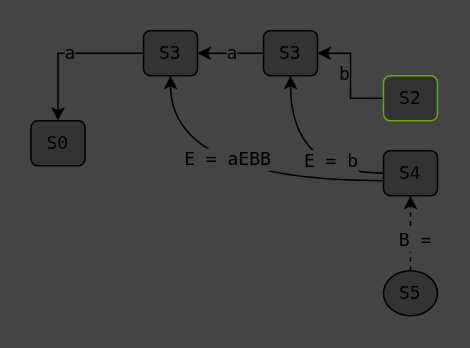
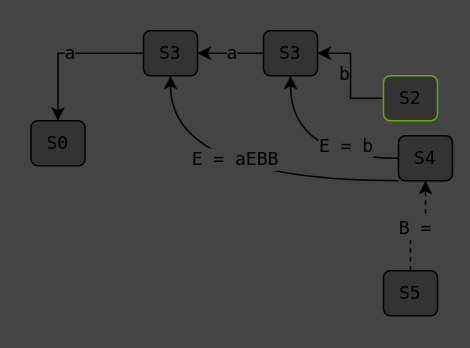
  <mxCell id="0" />
  <mxCell id="1" parent="0" />
  <mxCell id="2" value="&lt;div style=&quot;&quot;&gt;S0&lt;/div&gt;" style="rounded=1;whiteSpace=wrap;html=1;fontFamily=monospace;align=center;spacing=7;verticalAlign=middle;spacingTop=0;fillColor=#333333;" parent="1" vertex="1"><mxGeometry x="20" y="80" width="36" height="30" as="geometry" /></mxCell>
  <mxCell id="3" style="edgeStyle=orthogonalEdgeStyle;rounded=0;orthogonalLoop=1;jettySize=auto;html=1;fontFamily=monospace;fontSize=12;fontColor=default;labelBackgroundColor=#444444;resizable=0;" parent="1" source="5" target="2" edge="1"><mxGeometry relative="1" as="geometry" /></mxCell>
  <mxCell id="4" value="a" style="edgeLabel;html=1;align=center;verticalAlign=middle;resizable=0;points=[];rounded=0;strokeColor=default;spacing=10;fontFamily=monospace;fontSize=12;fontColor=default;labelBackgroundColor=#444444;fillColor=default;gradientColor=none;" parent="3" vertex="1" connectable="0"><mxGeometry x="-0.014" y="2" relative="1" as="geometry"><mxPoint y="-3" as="offset" /></mxGeometry></mxCell>
  <mxCell id="5" value="&lt;div style=&quot;&quot;&gt;S3&lt;/div&gt;" style="rounded=1;whiteSpace=wrap;html=1;fontFamily=monospace;align=center;spacing=7;verticalAlign=middle;spacingTop=0;fillColor=#333333;strokeColor=default;" parent="1" vertex="1"><mxGeometry x="95" y="20" width="36" height="30" as="geometry" /></mxCell>
  <mxCell id="6" style="edgeStyle=orthogonalEdgeStyle;rounded=0;orthogonalLoop=1;jettySize=auto;html=1;fontFamily=monospace;fontSize=12;fontColor=default;labelBackgroundColor=#444444;resizable=0;" parent="1" source="8" target="5" edge="1"><mxGeometry relative="1" as="geometry"><mxPoint x="85" y="30" as="targetPoint" /></mxGeometry></mxCell>
  <mxCell id="7" value="a" style="edgeLabel;html=1;align=center;verticalAlign=middle;resizable=0;points=[];rounded=0;strokeColor=default;spacing=10;fontFamily=monospace;fontSize=12;fontColor=default;labelBackgroundColor=#444444;fillColor=default;gradientColor=none;" parent="6" vertex="1" connectable="0"><mxGeometry x="-0.014" y="2" relative="1" as="geometry"><mxPoint y="-3" as="offset" /></mxGeometry></mxCell>
  <mxCell id="8" value="&lt;div style=&quot;&quot;&gt;S3&lt;/div&gt;" style="rounded=1;whiteSpace=wrap;html=1;fontFamily=monospace;align=center;spacing=7;verticalAlign=middle;spacingTop=0;fillColor=#333333;strokeColor=default;" parent="1" vertex="1"><mxGeometry x="175" y="20" width="36" height="30" as="geometry" /></mxCell>
  <mxCell id="9" style="edgeStyle=orthogonalEdgeStyle;rounded=0;orthogonalLoop=1;jettySize=auto;html=1;entryX=1;entryY=0.5;entryDx=0;entryDy=0;fontFamily=monospace;fontSize=12;fontColor=default;labelBackgroundColor=#444444;resizable=0;" parent="1" source="11" target="8" edge="1"><mxGeometry relative="1" as="geometry" /></mxCell>
  <mxCell id="10" value="b" style="edgeLabel;html=1;align=center;verticalAlign=middle;resizable=0;points=[];rounded=0;strokeColor=default;spacing=10;fontFamily=monospace;fontSize=12;fontColor=default;labelBackgroundColor=#444444;fillColor=default;gradientColor=none;" parent="9" vertex="1" connectable="0"><mxGeometry x="-0.091" y="5" relative="1" as="geometry"><mxPoint y="-5" as="offset" /></mxGeometry></mxCell>
  <mxCell id="11" value="&lt;div style=&quot;&quot;&gt;S2&lt;/div&gt;" style="rounded=1;whiteSpace=wrap;html=1;fontFamily=monospace;align=center;spacing=7;verticalAlign=middle;spacingTop=0;fillColor=#333333;strokeColor=#60A917;" parent="1" vertex="1"><mxGeometry x="255" y="50" width="36" height="30" as="geometry" /></mxCell>
  <mxCell id="12" style="edgeStyle=orthogonalEdgeStyle;rounded=0;orthogonalLoop=1;jettySize=auto;html=1;fontFamily=monospace;fontSize=12;fontColor=default;labelBackgroundColor=#444444;resizable=0;curved=1;" parent="1" source="16" target="8" edge="1"><mxGeometry relative="1" as="geometry" /></mxCell>
  <mxCell id="13" value="E = b" style="edgeLabel;html=1;align=center;verticalAlign=middle;resizable=0;points=[];rounded=0;strokeColor=default;spacing=10;fontFamily=monospace;fontSize=12;fontColor=default;labelBackgroundColor=#444444;fillColor=default;gradientColor=none;" parent="12" vertex="1" connectable="0"><mxGeometry x="-0.433" y="-9" relative="1" as="geometry"><mxPoint as="offset" /></mxGeometry></mxCell>
  <mxCell id="14" style="edgeStyle=orthogonalEdgeStyle;rounded=0;orthogonalLoop=1;jettySize=auto;html=1;fontFamily=monospace;fontSize=12;fontColor=default;labelBackgroundColor=#444444;resizable=0;curved=1;" edge="1" parent="1" source="16" target="5"><mxGeometry relative="1" as="geometry"><Array as="points"><mxPoint x="113" y="120" /></Array></mxGeometry></mxCell>
  <mxCell id="15" value="E = aEBB" style="edgeLabel;html=1;align=center;verticalAlign=middle;resizable=0;points=[];rounded=0;strokeColor=default;spacing=10;fontFamily=monospace;fontSize=12;fontColor=default;labelBackgroundColor=#444444;fillColor=default;gradientColor=none;" vertex="1" connectable="0" parent="14"><mxGeometry x="0.085" y="-15" relative="1" as="geometry"><mxPoint x="10" as="offset" /></mxGeometry></mxCell>
- <mxCell id="16" value="&lt;div style=&quot;&quot;&gt;S4&lt;/div&gt;" style="rounded=1;whiteSpace=wrap;html=1;fontFamily=monospace;align=center;spacing=7;verticalAlign=middle;spacingTop=0;fillColor=#333333;strokeColor=default;" parent="1" vertex="1"><mxGeometry x="255" y="100" width="36" height="30" as="geometry" /></mxCell>
+ <mxCell id="16" value="&lt;div style=&quot;&quot;&gt;S4&lt;/div&gt;" style="rounded=1;whiteSpace=wrap;html=1;fontFamily=monospace;align=center;spacing=7;verticalAlign=middle;spacingTop=0;fillColor=#333333;strokeColor=default;" parent="1" vertex="1"><mxGeometry x="265" y="90" width="36" height="30" as="geometry" /></mxCell>
  <mxCell id="17" style="edgeStyle=orthogonalEdgeStyle;rounded=0;orthogonalLoop=1;jettySize=auto;html=1;fontFamily=monospace;fontSize=12;fontColor=default;labelBackgroundColor=#444444;resizable=0;dashed=1;" parent="1" source="19" target="16" edge="1"><mxGeometry relative="1" as="geometry" /></mxCell>
  <mxCell id="18" value="B =" style="edgeLabel;html=1;align=center;verticalAlign=middle;resizable=0;points=[];rounded=0;strokeColor=default;spacing=10;fontFamily=monospace;fontSize=12;fontColor=default;labelBackgroundColor=#444444;fillColor=default;gradientColor=none;" parent="17" vertex="1" connectable="0"><mxGeometry x="-0.16" y="-2" relative="1" as="geometry"><mxPoint as="offset" /></mxGeometry></mxCell>
- <mxCell id="19" value="&lt;div style=&quot;&quot;&gt;S5&lt;/div&gt;" style="ellipse;whiteSpace=wrap;html=1;fontFamily=monospace;align=center;spacing=7;verticalAlign=middle;spacingTop=0;fillColor=#333333;strokeColor=default;" parent="1" vertex="1"><mxGeometry x="255" y="180" width="36" height="30" as="geometry" /></mxCell>
+ <mxCell id="19" value="&lt;div style=&quot;&quot;&gt;S5&lt;/div&gt;" style="rounded=1;whiteSpace=wrap;html=1;fontFamily=monospace;align=center;spacing=7;verticalAlign=middle;spacingTop=0;fillColor=#333333;strokeColor=default;" parent="1" vertex="1"><mxGeometry x="255" y="180" width="36" height="30" as="geometry" /></mxCell>
